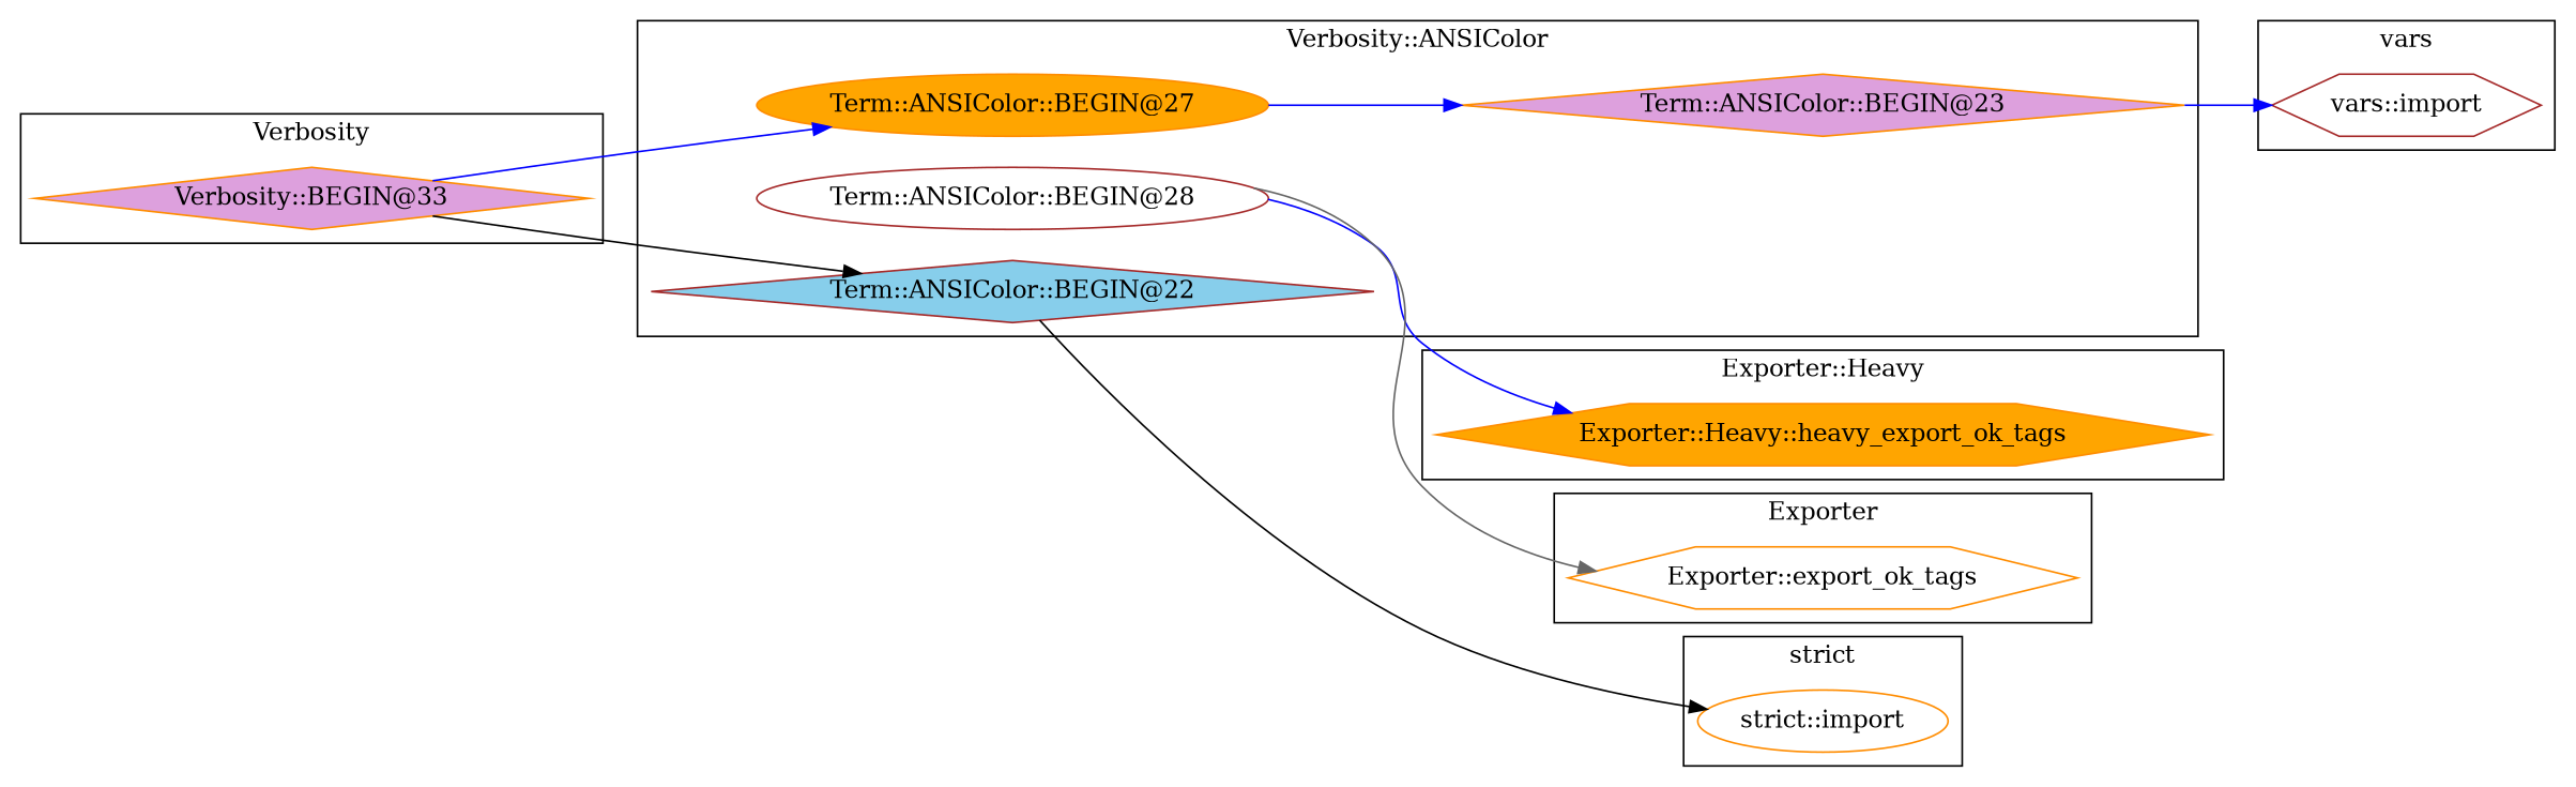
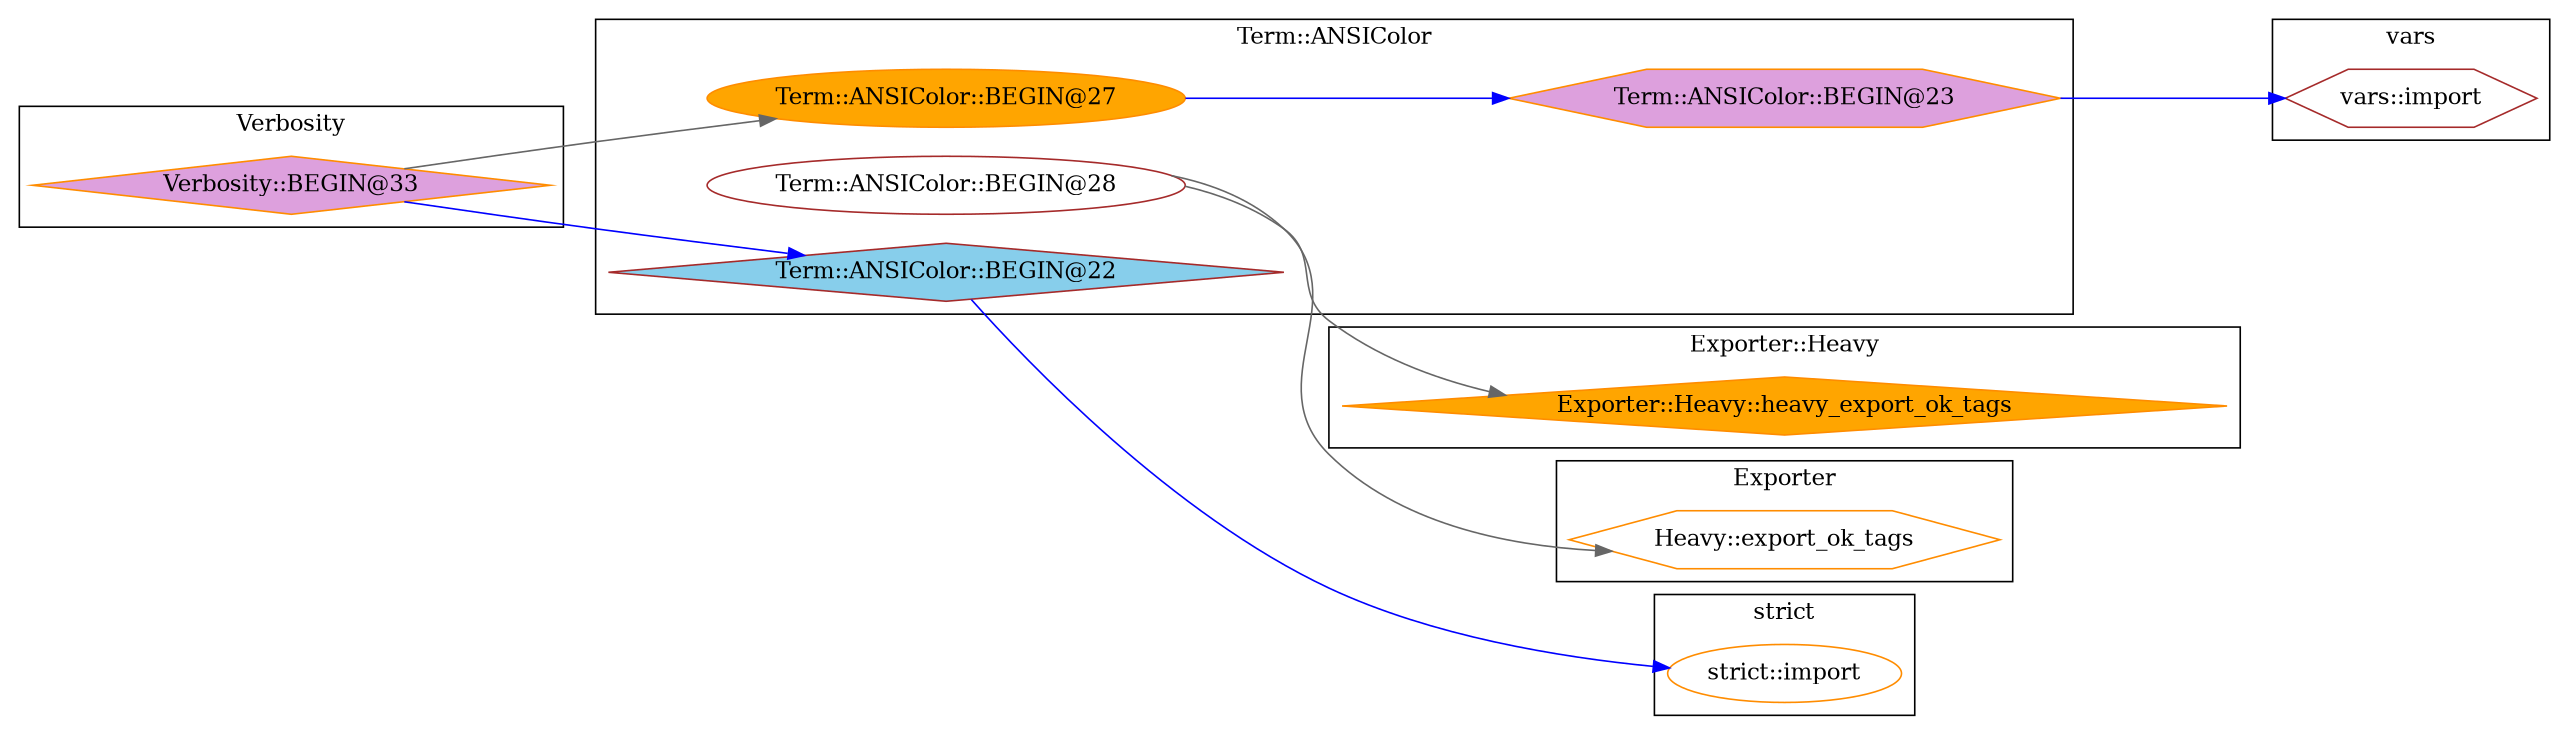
  digraph {
    rankdir=LR
    node [color=darkorange fillcolor=white shape=diamond style=filled]
    edge [color=gray40]
    "Term::ANSIColor::BEGIN@28" [color=brown shape=ellipse]
    "Term::ANSIColor::BEGIN@22" [color=brown fillcolor=skyblue]
    "Term::ANSIColor::BEGIN@27" [fillcolor=orange shape=ellipse]
-   "Term::ANSIColor::BEGIN@23" [fillcolor=plum]
-   "Exporter::Heavy::heavy_export_ok_tags" [fillcolor=orange shape=hexagon]
+   "Term::ANSIColor::BEGIN@23" [fillcolor=plum shape=hexagon]
+   "Exporter::Heavy::heavy_export_ok_tags" [fillcolor=orange]
    "vars::import" [color=brown shape=hexagon]
-   "Exporter::export_ok_tags" [shape=hexagon]
+   "Exporter::export_ok_tags" [shape=hexagon label="Heavy::export_ok_tags"]
    "strict::import" [shape=ellipse]
    "Verbosity::BEGIN@33" [fillcolor=plum]
    subgraph cluster_1 {
-     label="Verbosity::ANSIColor"
+     label="Term::ANSIColor"
      "Term::ANSIColor::BEGIN@28"
      "Term::ANSIColor::BEGIN@22"
      "Term::ANSIColor::BEGIN@27"
      "Term::ANSIColor::BEGIN@23"
    }
    subgraph cluster_2 {
      label="Exporter::Heavy"
      "Exporter::Heavy::heavy_export_ok_tags"
    }
    subgraph cluster_3 {
      label=vars
      "vars::import"
    }
    subgraph cluster_4 {
      label=Exporter
      "Exporter::export_ok_tags"
    }
    subgraph cluster_5 {
      label="strict"
      "strict::import"
    }
    subgraph cluster_6 {
      label=Verbosity
      "Verbosity::BEGIN@33"
    }
-   "Term::ANSIColor::BEGIN@28" -> "Exporter::Heavy::heavy_export_ok_tags" [color=blue]
+   "Term::ANSIColor::BEGIN@28" -> "Exporter::Heavy::heavy_export_ok_tags"
    "Term::ANSIColor::BEGIN@28" -> "Exporter::export_ok_tags"
-   "Term::ANSIColor::BEGIN@22" -> "strict::import" [color=black]
+   "Term::ANSIColor::BEGIN@22" -> "strict::import" [color=blue]
    "Term::ANSIColor::BEGIN@27" -> "Term::ANSIColor::BEGIN@23" [color=blue]
    "Term::ANSIColor::BEGIN@23" -> "vars::import" [color=blue]
-   "Verbosity::BEGIN@33" -> "Term::ANSIColor::BEGIN@22" [color=black]
-   "Verbosity::BEGIN@33" -> "Term::ANSIColor::BEGIN@27" [color=blue]
+   "Verbosity::BEGIN@33" -> "Term::ANSIColor::BEGIN@22" [color=blue]
+   "Verbosity::BEGIN@33" -> "Term::ANSIColor::BEGIN@27"
  }
